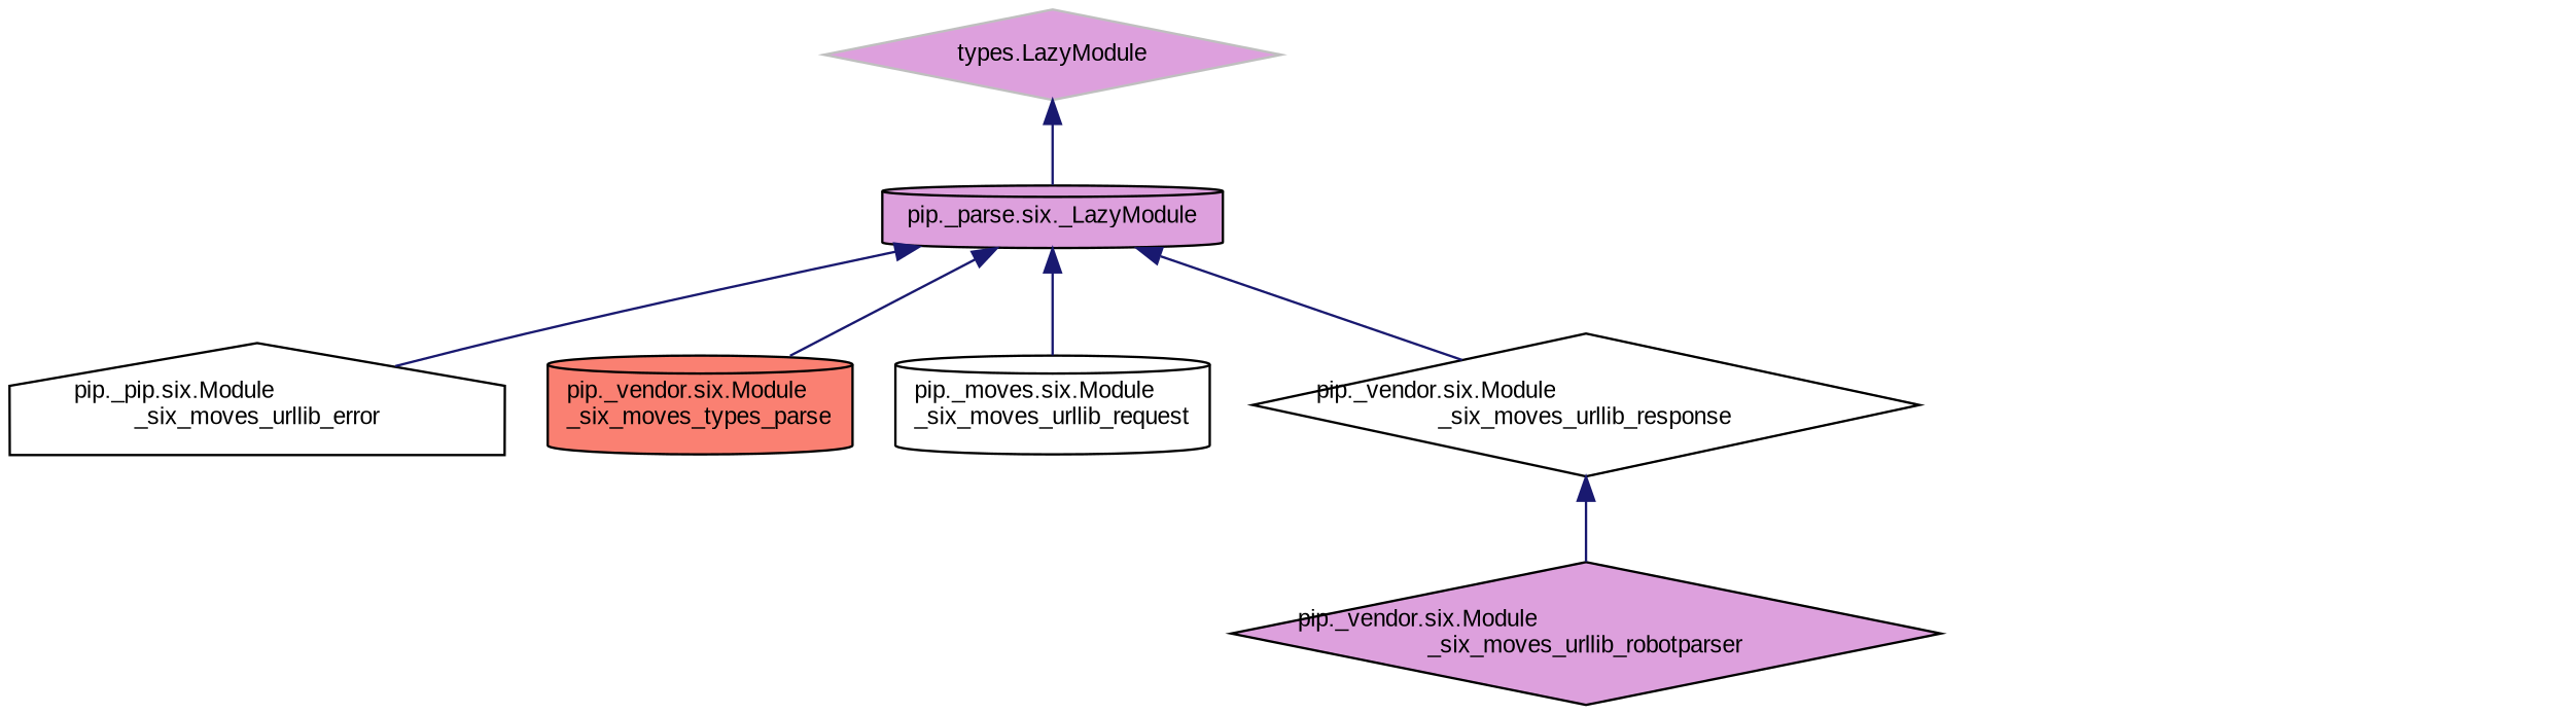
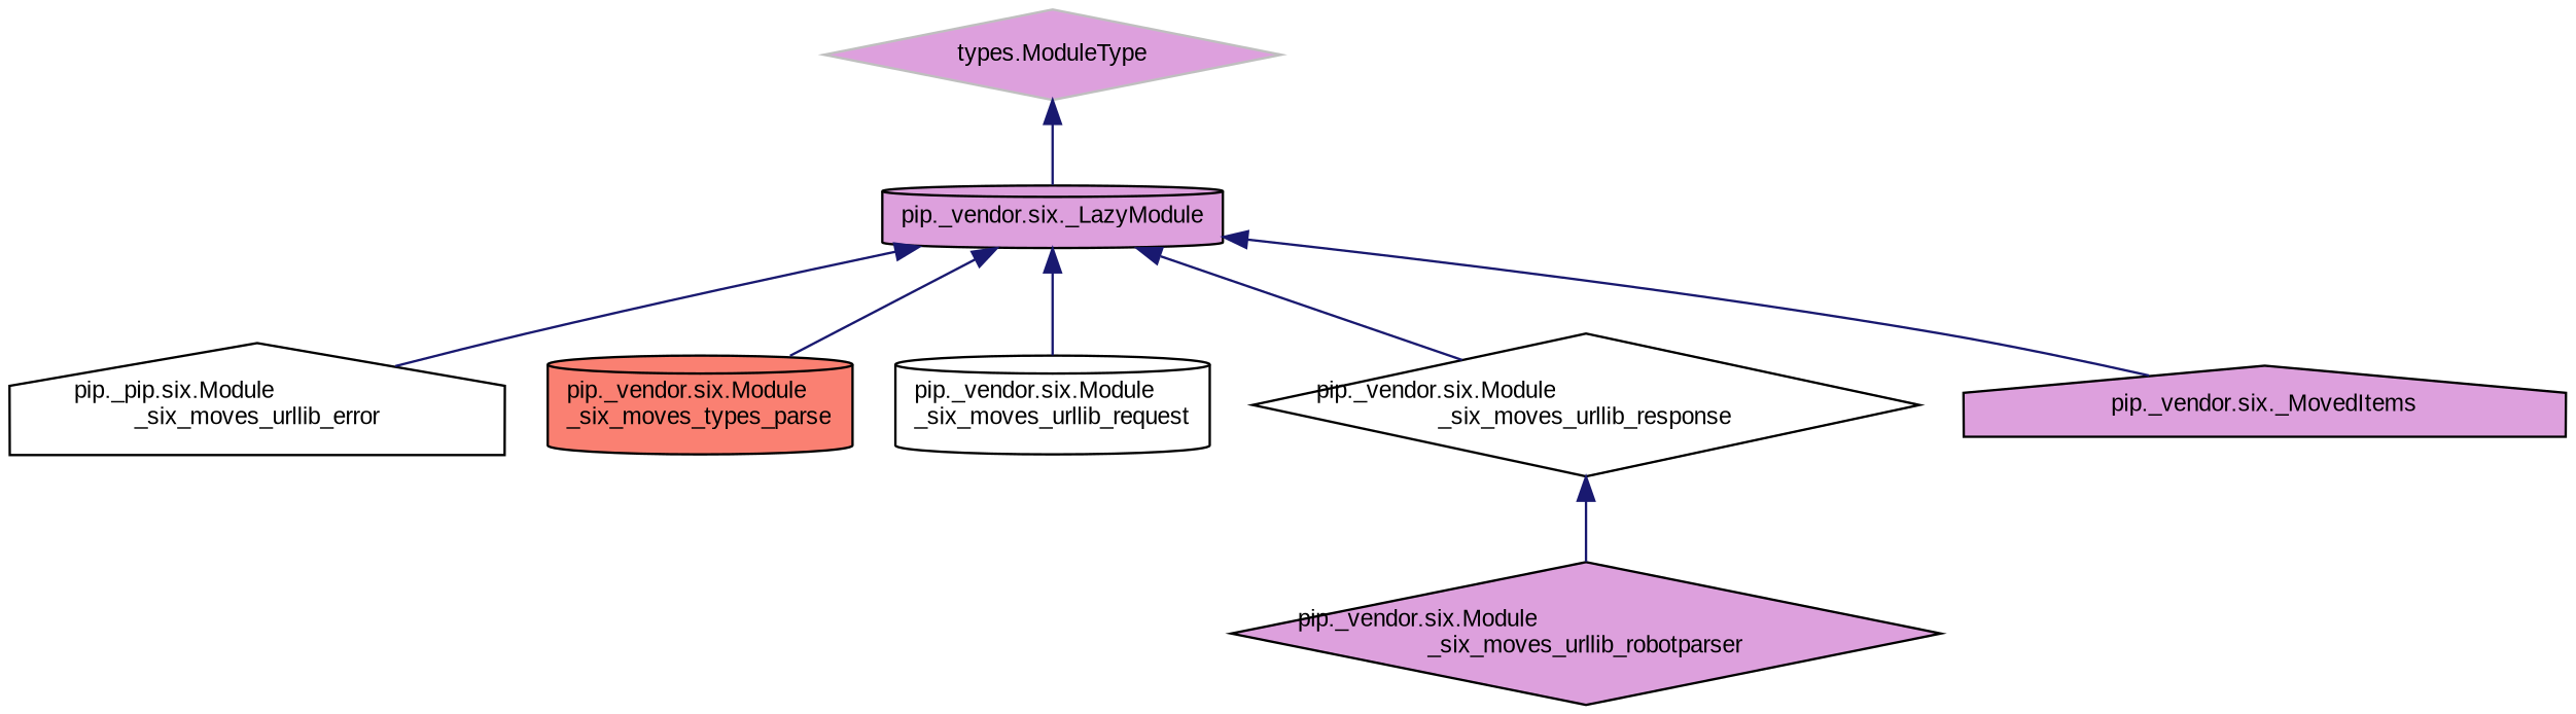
  digraph {
    fontname="Liberation Sans"
    rankdir=TB
    node [color=black fillcolor=plum fontname="Liberation Sans" fontsize=10 shape=cylinder style=filled]
    edge [color=midnightblue dir=back fontname="Liberation Sans" fontsize=10 labelfontname=Helvetica labelfontsize=10 style=solid]
-   n1 [fontcolor=black height=0.2 label="pip._parse.six._LazyModule" width=0.4]
+   n1 [fontcolor=black height=0.2 label="pip._vendor.six._LazyModule" width=0.4]
    n2 [fillcolor=white height=0.2 label="pip._pip.six.Module\l_six_moves_urllib_error" shape=house width=0.4]
    n3 [fillcolor=salmon height=0.2 label="pip._vendor.six.Module\l_six_moves_types_parse" width=0.4]
-   n4 [fillcolor=white height=0.2 label="pip._moves.six.Module\l_six_moves_urllib_request" width=0.4]
+   n4 [fillcolor=white height=0.2 label="pip._vendor.six.Module\l_six_moves_urllib_request" width=0.4]
    n5 [fillcolor=white height=0.2 label="pip._vendor.six.Module\l_six_moves_urllib_response" shape=diamond width=0.4]
+   n6 [height=0.2 label="pip._vendor.six._MovedItems" shape=house width=0.4]
    n7 [height=0.2 label="pip._vendor.six.Module\l_six_moves_urllib_robotparser" shape=diamond width=0.4]
-   n8 [color=grey75 height=0.2 label="types.LazyModule" shape=diamond width=0.4]
+   n8 [color=grey75 height=0.2 label="types.ModuleType" shape=diamond width=0.4]
    n1 -> n2
    n1 -> n3
    n1 -> n4
    n1 -> n5
+   n1 -> n6
    n5 -> n7
    n8 -> n1
  }
